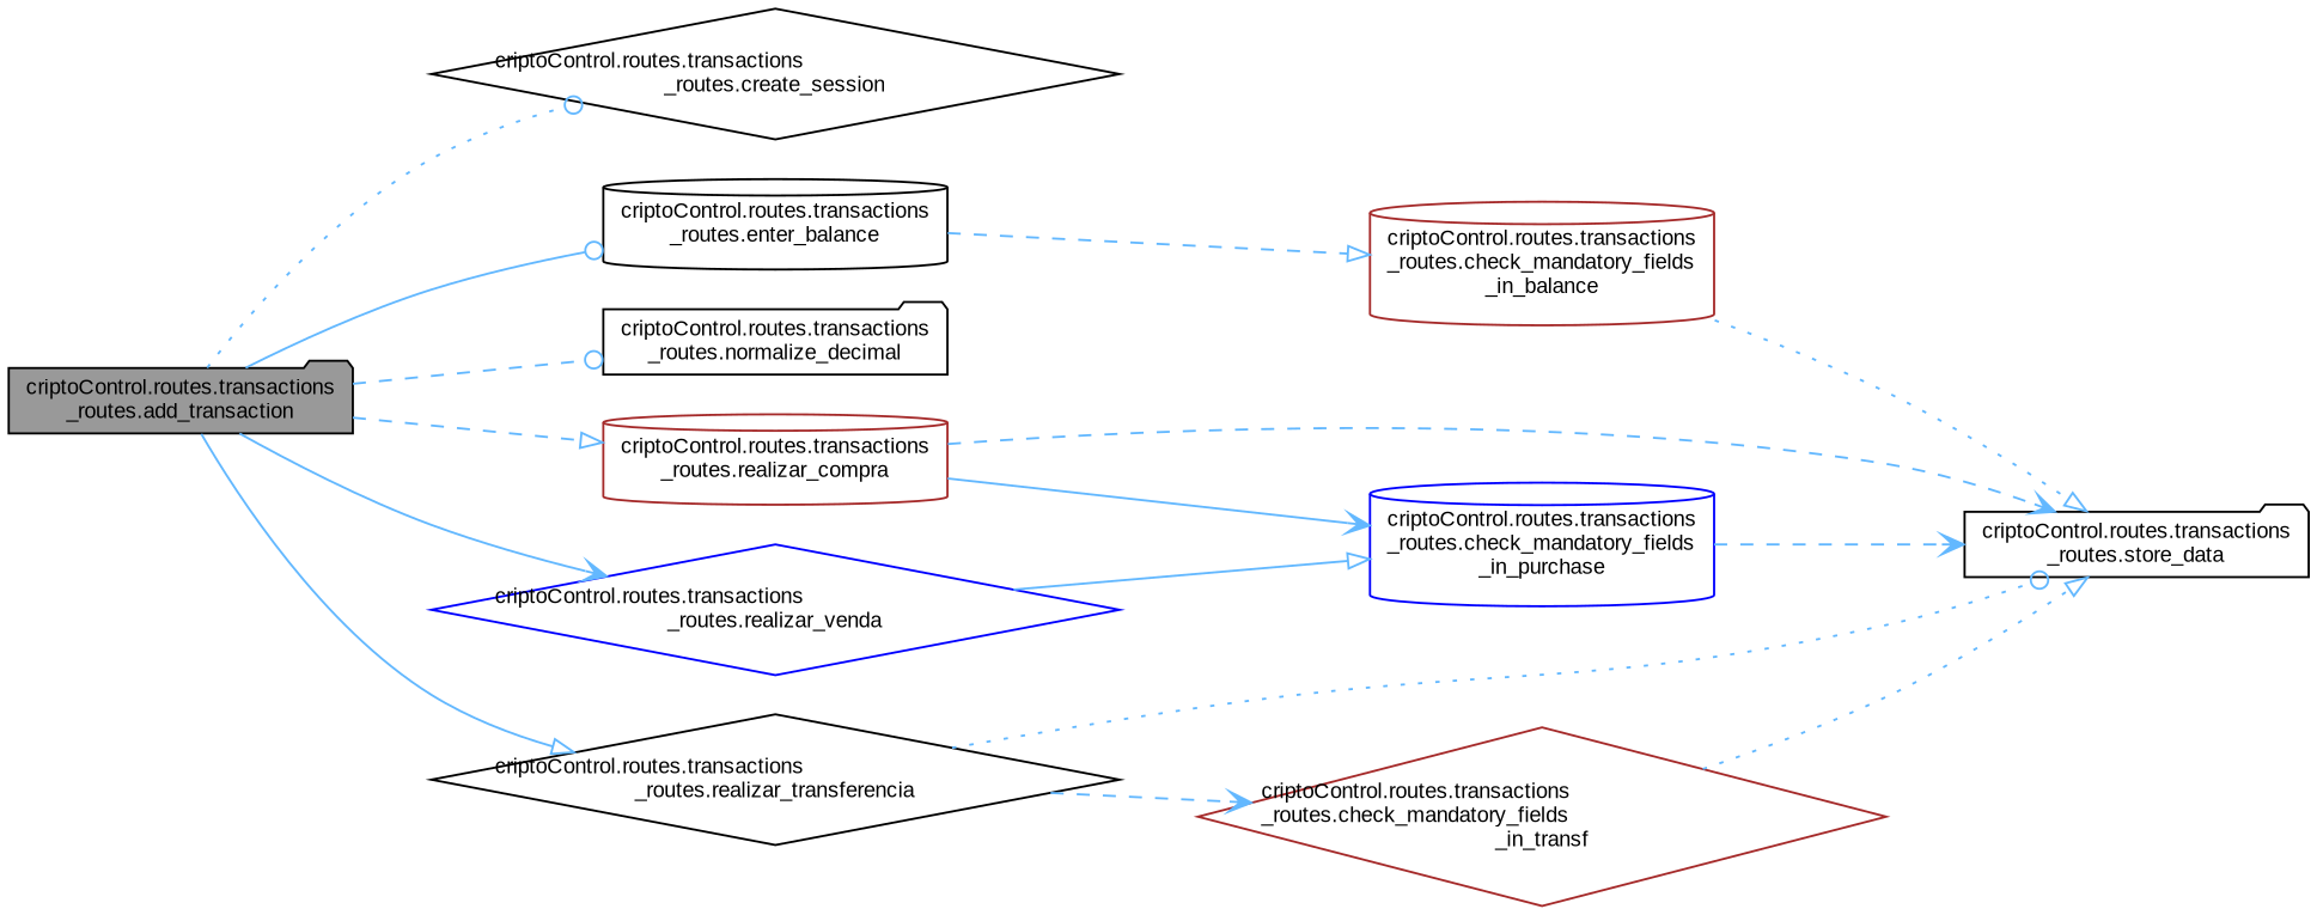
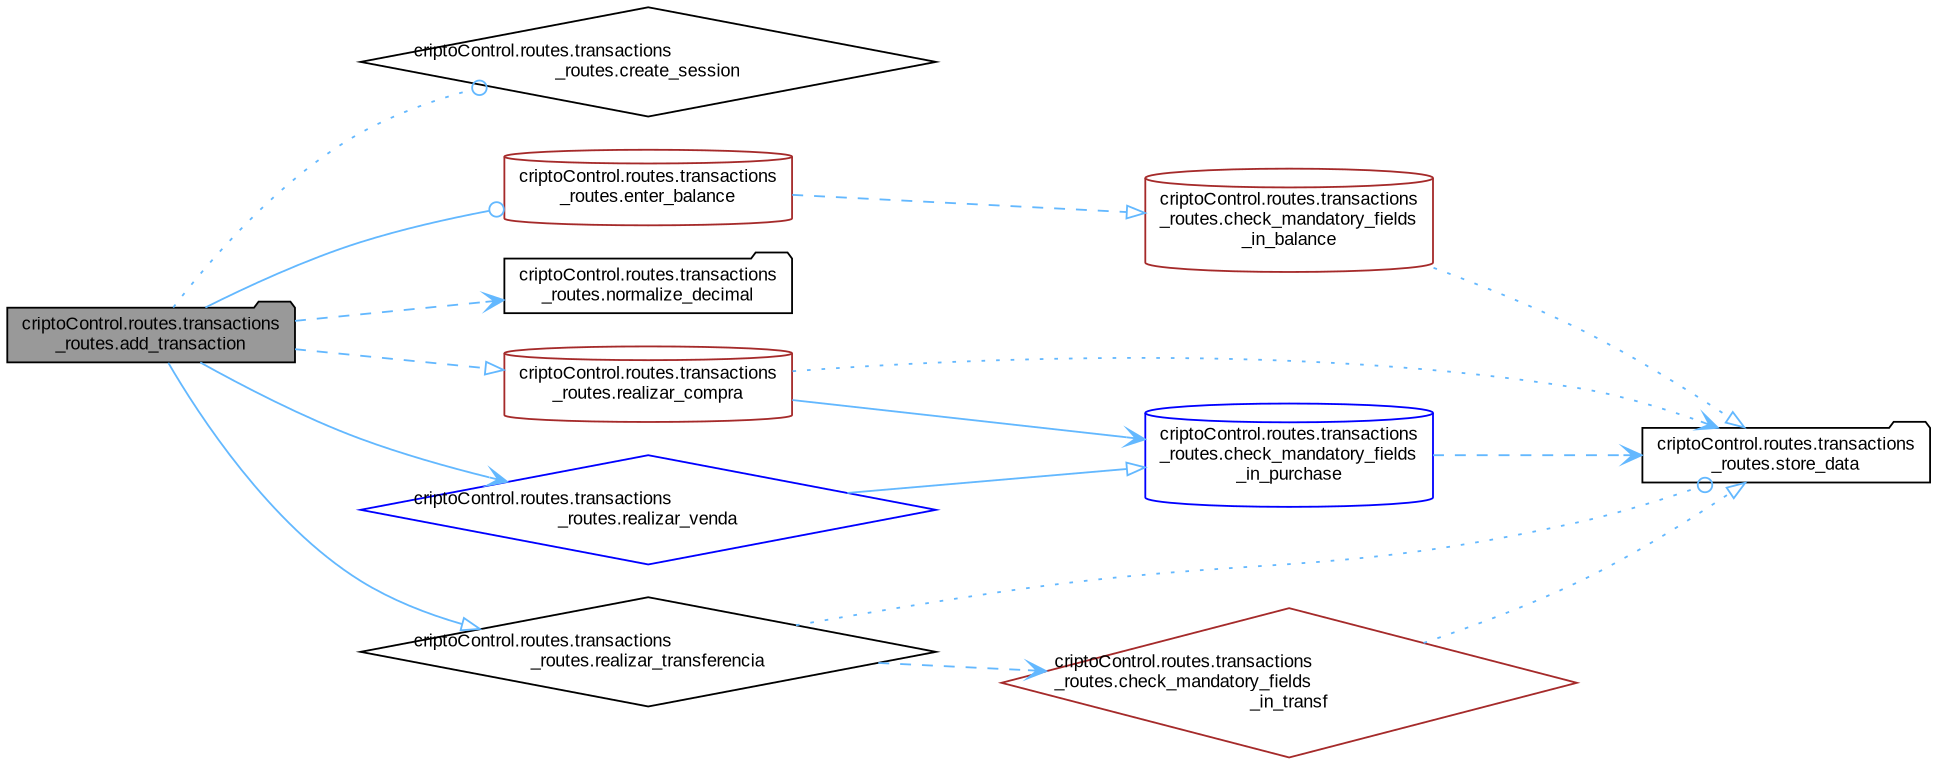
  digraph {
    fontname="Liberation Sans"
    rankdir=LR
    node [color=black fillcolor=white fontname="Liberation Sans" fontsize=10 shape=diamond style=filled]
    edge [arrowhead=vee color=steelblue1 fontname="Liberation Sans" fontsize=10 labelfontname=Helvetica labelfontsize=10 style=dotted]
    n1 [fillcolor=grey60 fontcolor=black height=0.2 label="criptoControl.routes.transactions\l_routes.add_transaction" shape=folder width=0.4]
    n2 [height=0.2 label="criptoControl.routes.transactions\l_routes.create_session" width=0.4]
-   n3 [height=0.2 label="criptoControl.routes.transactions\l_routes.enter_balance" shape=cylinder width=0.4]
+   n3 [color=brown height=0.2 label="criptoControl.routes.transactions\l_routes.enter_balance" shape=cylinder width=0.4]
    n4 [height=0.2 label="criptoControl.routes.transactions\l_routes.normalize_decimal" shape=folder width=0.4]
    n5 [color=brown height=0.2 label="criptoControl.routes.transactions\l_routes.realizar_compra" shape=cylinder width=0.4]
    n6 [height=0.2 label="criptoControl.routes.transactions\l_routes.realizar_transferencia" width=0.4]
    n7 [color=blue height=0.2 label="criptoControl.routes.transactions\l_routes.realizar_venda" width=0.4]
    n8 [color=brown height=0.2 label="criptoControl.routes.transactions\l_routes.check_mandatory_fields\l_in_balance" shape=cylinder width=0.4]
    n9 [height=0.2 label="criptoControl.routes.transactions\l_routes.store_data" shape=folder width=0.4]
    n10 [color=blue height=0.2 label="criptoControl.routes.transactions\l_routes.check_mandatory_fields\l_in_purchase" shape=cylinder width=0.4]
    n11 [color=brown height=0.2 label="criptoControl.routes.transactions\l_routes.check_mandatory_fields\l_in_transf" width=0.4]
    n1 -> n2 [arrowhead=odot]
    n1 -> n3 [arrowhead=odot style=solid]
-   n1 -> n4 [arrowhead=odot style=dashed]
+   n1 -> n4 [style=dashed]
    n1 -> n5 [arrowhead=onormal style=dashed]
    n1 -> n6 [arrowhead=onormal style=solid]
    n1 -> n7 [style=solid]
    n3 -> n8 [arrowhead=onormal style=dashed]
-   n5 -> n9 [style=dashed]
+   n5 -> n9
    n5 -> n10 [style=solid]
    n6 -> n9 [arrowhead=odot]
    n6 -> n11 [style=dashed]
    n7 -> n10 [arrowhead=onormal style=solid]
    n8 -> n9 [arrowhead=onormal]
    n10 -> n9 [style=dashed]
    n11 -> n9 [arrowhead=onormal]
  }
